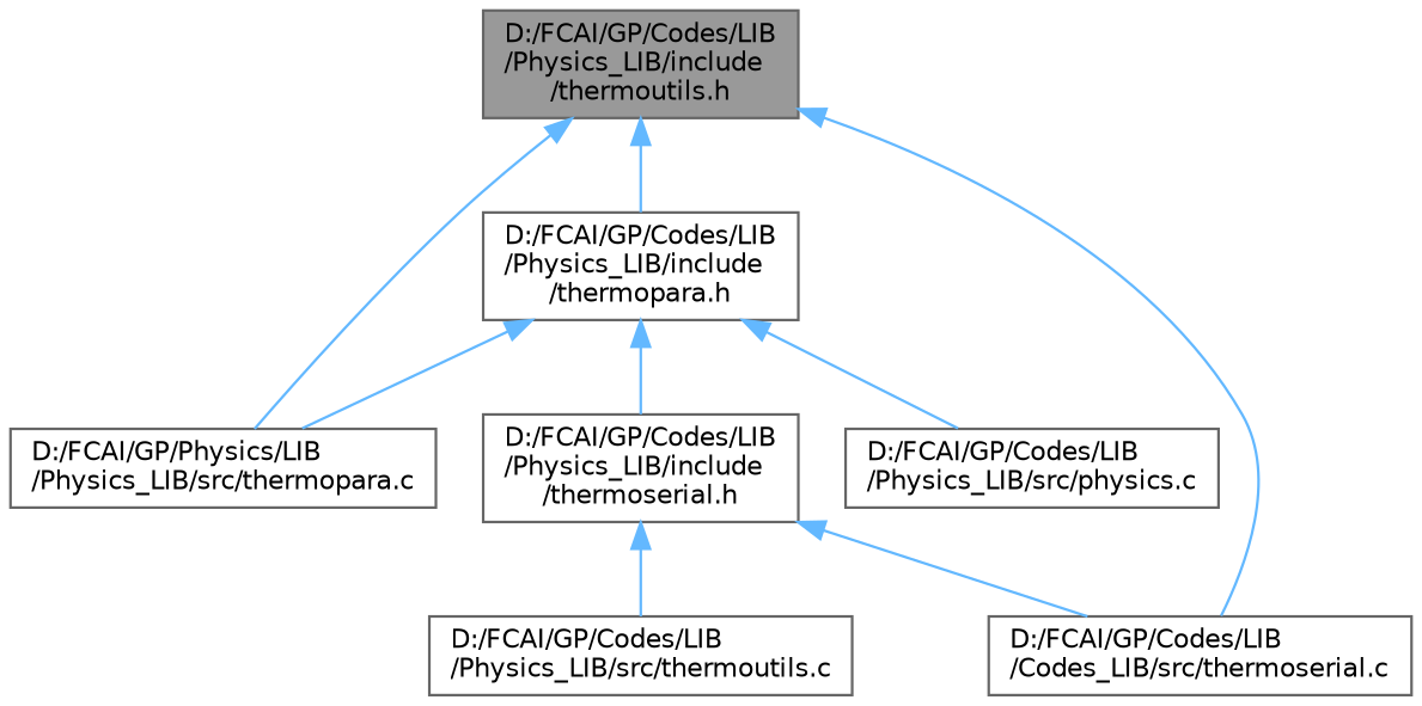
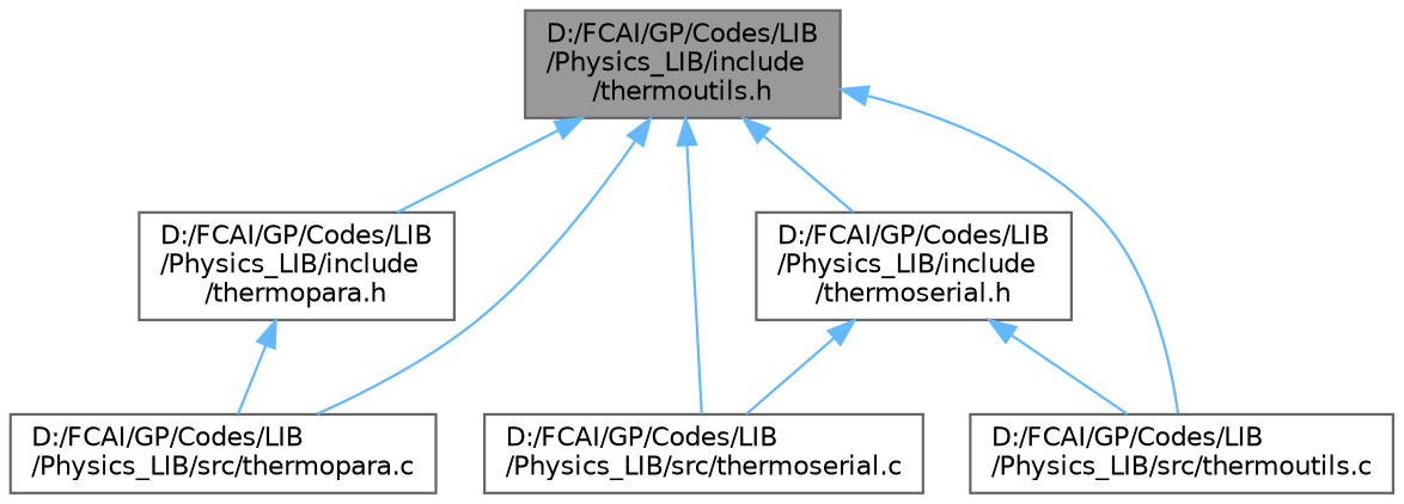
  digraph {
    node [color=grey40 fillcolor=white fontname=Helvetica fontsize=10 shape=box style=filled]
    edge [color=steelblue1 dir=back fontname=Helvetica fontsize=10 labelfontname=Helvetica labelfontsize=10 style=solid]
    n1 [color=gray40 fillcolor=grey60 fontcolor=black height=0.2 label="D:/FCAI/GP/Codes/LIB\l/Physics_LIB/include\l/thermoutils.h" width=0.4]
    n2 [height=0.2 label="D:/FCAI/GP/Codes/LIB\l/Physics_LIB/include\l/thermopara.h" width=0.4]
-   n3 [height=0.2 label="D:/FCAI/GP/Physics/LIB\l/Physics_LIB/src/thermopara.c" width=0.4]
+   n3 [height=0.2 label="D:/FCAI/GP/Codes/LIB\l/Physics_LIB/src/thermopara.c" width=0.4]
    n4 [height=0.2 label="D:/FCAI/GP/Codes/LIB\l/Physics_LIB/include\l/thermoserial.h" width=0.4]
-   n5 [height=0.2 label="D:/FCAI/GP/Codes/LIB\l/Codes_LIB/src/thermoserial.c" width=0.4]
+   n5 [height=0.2 label="D:/FCAI/GP/Codes/LIB\l/Physics_LIB/src/thermoserial.c" width=0.4]
    n6 [height=0.2 label="D:/FCAI/GP/Codes/LIB\l/Physics_LIB/src/thermoutils.c" width=0.4]
-   n7 [height=0.2 label="D:/FCAI/GP/Codes/LIB\l/Physics_LIB/src/physics.c" width=0.4]
    n1 -> n2
    n1 -> n3
-   n2 -> n4
+   n1 -> n4
    n1 -> n5
+   n1 -> n6
    n2 -> n3
-   n2 -> n7
    n4 -> n5
    n4 -> n6
  }
